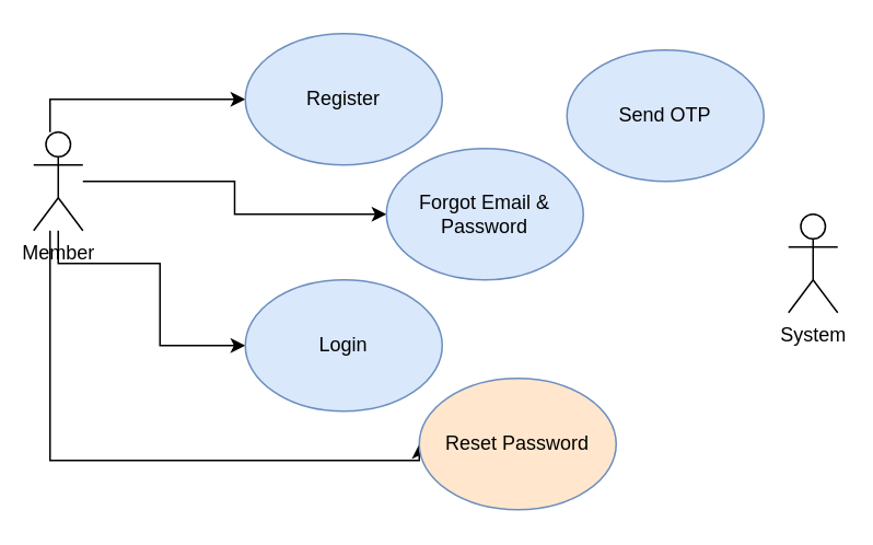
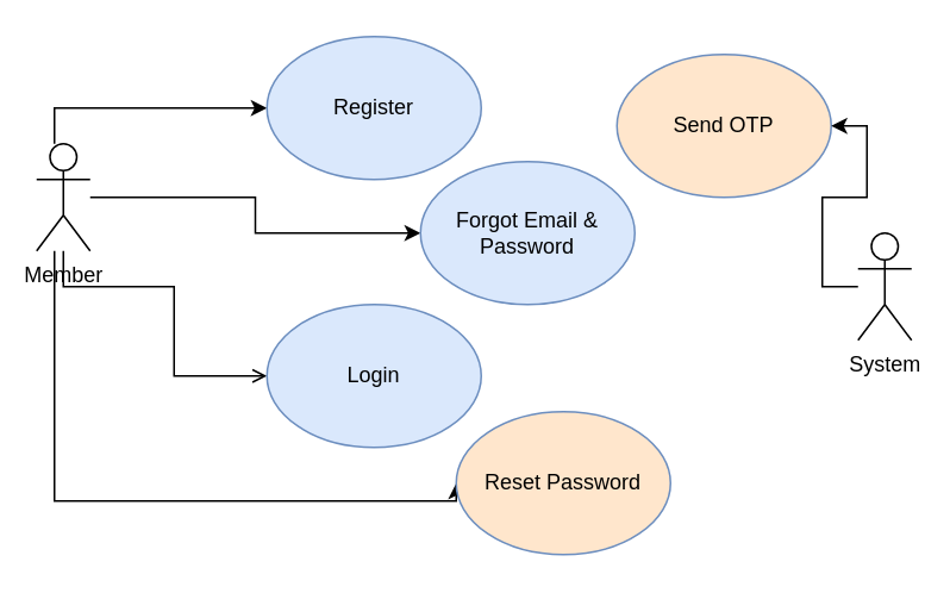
  <mxCell id="0" />
  <mxCell id="1" parent="0" />
  <mxCell id="2" style="edgeStyle=orthogonalEdgeStyle;rounded=0;orthogonalLoop=1;jettySize=auto;html=1;entryX=0;entryY=0.5;entryDx=0;entryDy=0;" edge="1" parent="1" source="6" target="7"><mxGeometry relative="1" as="geometry"><Array as="points"><mxPoint x="30" y="60" /></Array></mxGeometry></mxCell>
  <mxCell id="3" style="edgeStyle=orthogonalEdgeStyle;rounded=0;orthogonalLoop=1;jettySize=auto;html=1;entryX=0;entryY=0.5;entryDx=0;entryDy=0;" edge="1" parent="1" source="6" target="10"><mxGeometry relative="1" as="geometry" /></mxCell>
- <mxCell id="4" style="edgeStyle=orthogonalEdgeStyle;rounded=0;orthogonalLoop=1;jettySize=auto;html=1;entryX=0;entryY=0.5;entryDx=0;entryDy=0;" edge="1" parent="1" source="6" target="8"><mxGeometry relative="1" as="geometry"><Array as="points"><mxPoint x="97" y="160" /><mxPoint x="97" y="210" /></Array></mxGeometry></mxCell>
+ <mxCell id="4" style="edgeStyle=orthogonalEdgeStyle;rounded=0;orthogonalLoop=1;jettySize=auto;html=1;entryX=0;entryY=0.5;entryDx=0;entryDy=0;endArrow=open;" edge="1" parent="1" source="6" target="8"><mxGeometry relative="1" as="geometry"><Array as="points"><mxPoint x="97" y="160" /><mxPoint x="97" y="210" /></Array></mxGeometry></mxCell>
  <mxCell id="5" style="edgeStyle=orthogonalEdgeStyle;rounded=0;orthogonalLoop=1;jettySize=auto;html=1;entryX=0;entryY=0.5;entryDx=0;entryDy=0;" edge="1" parent="1" source="6" target="9"><mxGeometry relative="1" as="geometry"><Array as="points"><mxPoint x="30" y="280" /><mxPoint x="255" y="280" /></Array></mxGeometry></mxCell>
  <mxCell id="6" value="Member" style="shape=umlActor;verticalLabelPosition=bottom;verticalAlign=top;html=1;" vertex="1" parent="1"><mxGeometry x="20" y="80" width="30" height="60" as="geometry" /></mxCell>
  <mxCell id="7" value="Register" style="ellipse;whiteSpace=wrap;html=1;fillColor=#dae8fc;strokeColor=#6c8ebf;" vertex="1" parent="1"><mxGeometry x="149" y="20" width="120" height="80" as="geometry" /></mxCell>
  <mxCell id="8" value="Login" style="ellipse;whiteSpace=wrap;html=1;fillColor=#dae8fc;strokeColor=#6c8ebf;" vertex="1" parent="1"><mxGeometry x="149" y="170" width="120" height="80" as="geometry" /></mxCell>
  <mxCell id="9" value="Reset Password" style="ellipse;whiteSpace=wrap;html=1;fillColor=#ffe6cc;strokeColor=#6c8ebf;" vertex="1" parent="1"><mxGeometry x="255" y="230" width="120" height="80" as="geometry" /></mxCell>
  <mxCell id="10" value="Forgot Email &amp;amp; Password" style="ellipse;whiteSpace=wrap;html=1;fillColor=#dae8fc;strokeColor=#6c8ebf;" vertex="1" parent="1"><mxGeometry x="235" y="90" width="120" height="80" as="geometry" /></mxCell>
- <mxCell id="11" value="Send OTP" style="ellipse;whiteSpace=wrap;html=1;fillColor=#dae8fc;strokeColor=#6c8ebf;" vertex="1" parent="1"><mxGeometry x="345" y="30" width="120" height="80" as="geometry" /></mxCell>
+ <mxCell id="11" value="Send OTP" style="ellipse;whiteSpace=wrap;html=1;fillColor=#ffe6cc;strokeColor=#6c8ebf;" vertex="1" parent="1"><mxGeometry x="345" y="30" width="120" height="80" as="geometry" /></mxCell>
+ <mxCell id="12" style="edgeStyle=orthogonalEdgeStyle;rounded=0;orthogonalLoop=1;jettySize=auto;html=1;entryX=1;entryY=0.5;entryDx=0;entryDy=0;" edge="1" parent="1" source="13" target="11"><mxGeometry relative="1" as="geometry" /></mxCell>
  <mxCell id="13" value="System" style="shape=umlActor;verticalLabelPosition=bottom;verticalAlign=top;html=1;" vertex="1" parent="1"><mxGeometry x="480" y="130" width="30" height="60" as="geometry" /></mxCell>
